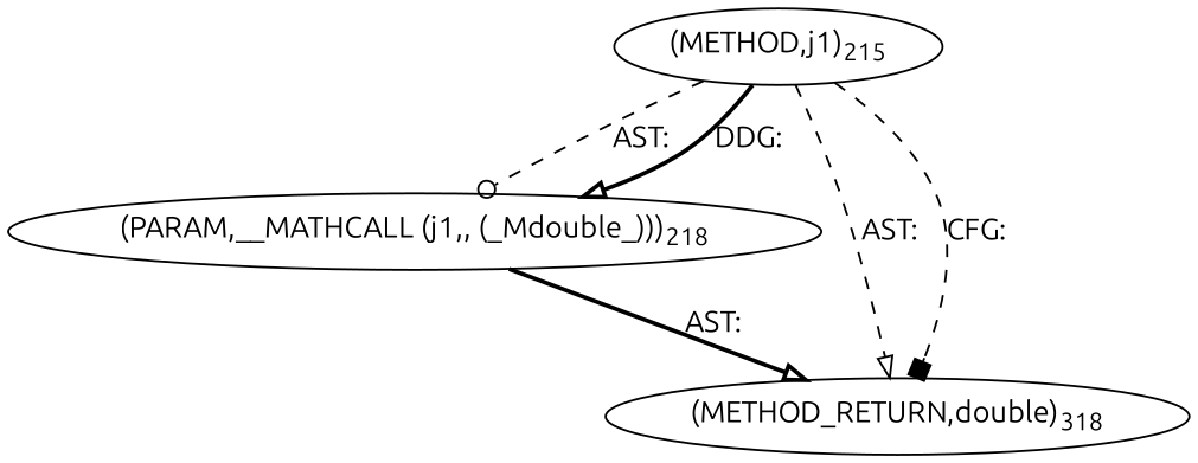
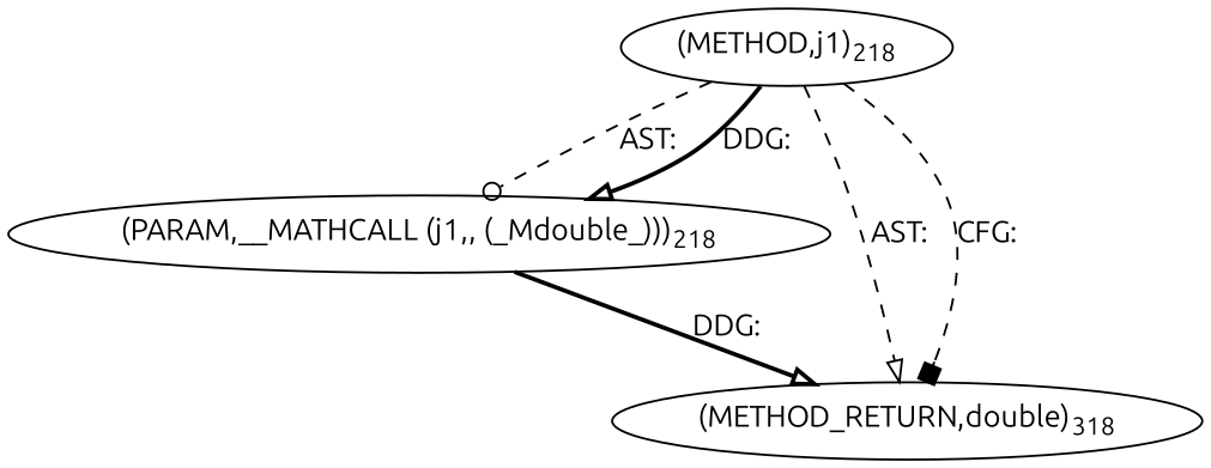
  digraph {
    fontname=Ubuntu
    node [fontname=Ubuntu]
    edge [arrowhead=onormal fontname=Ubuntu style=dashed]
-   n1 [label=<(METHOD,j1)<SUB>215</SUB>>]
+   n1 [label=<(METHOD,j1)<SUB>218</SUB>>]
    n2 [label=<(PARAM,__MATHCALL (j1,, (_Mdouble_)))<SUB>218</SUB>>]
    n3 [label=<(METHOD_RETURN,double)<SUB>318</SUB>>]
    n1 -> n2 [arrowhead=odot label="AST: "]
    n1 -> n2 [label="DDG: " style=bold]
    n1 -> n3 [label="AST: "]
    n1 -> n3 [arrowhead=box label="CFG: "]
-   n2 -> n3 [label="AST: " style=bold]
+   n2 -> n3 [label="DDG: " style=bold]
  }
